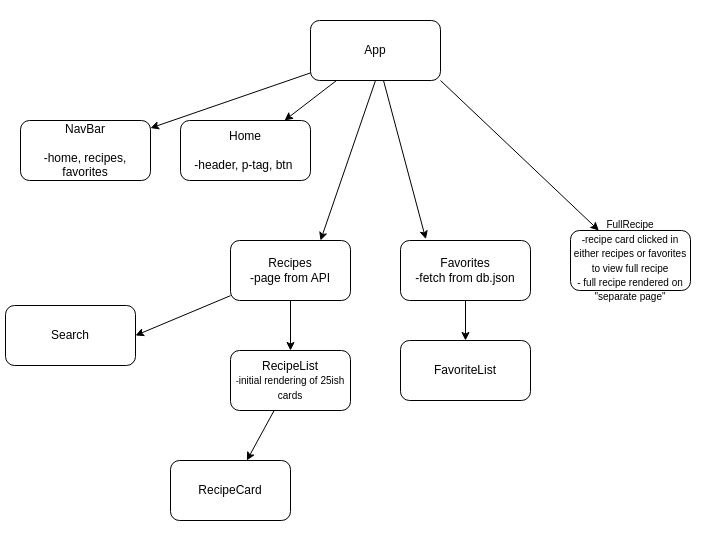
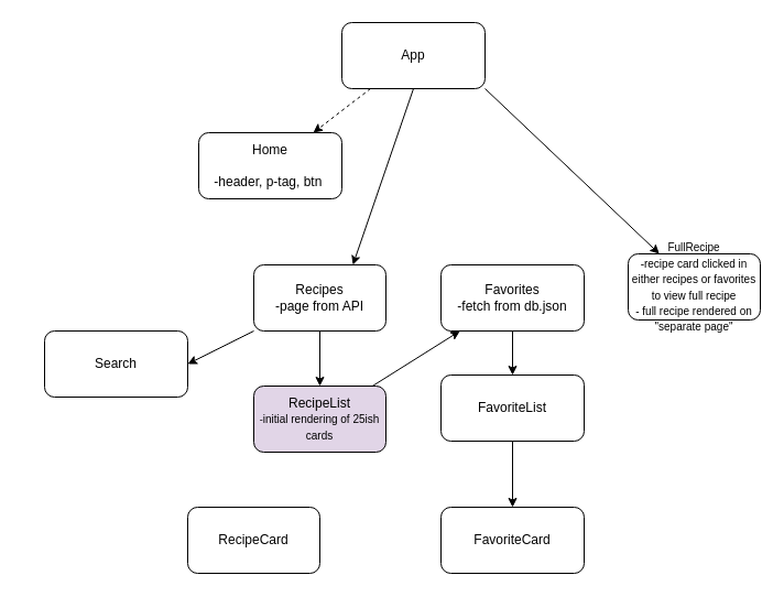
  <mxCell id="0" />
  <mxCell id="1" parent="0" />
- <mxCell id="2" value="" style="edgeStyle=none;html=1;" parent="1" source="6" target="7" edge="1"><mxGeometry relative="1" as="geometry" /></mxCell>
- <mxCell id="3" value="" style="edgeStyle=none;html=1;" parent="1" source="6" target="8" edge="1"><mxGeometry relative="1" as="geometry" /></mxCell>
- <mxCell id="4" style="edgeStyle=none;html=1;entryX=0.195;entryY=-0.022;entryDx=0;entryDy=0;entryPerimeter=0;" parent="1" source="6" target="13" edge="1"><mxGeometry relative="1" as="geometry"><mxPoint x="400" y="120" as="targetPoint" /></mxGeometry></mxCell>
+ <mxCell id="3" value="" style="edgeStyle=none;html=1;dashed=1;" parent="1" source="6" target="8" edge="1"><mxGeometry relative="1" as="geometry" /></mxCell>
  <mxCell id="5" style="edgeStyle=none;html=1;exitX=1;exitY=1;exitDx=0;exitDy=0;" edge="1" parent="1" source="6" target="22"><mxGeometry relative="1" as="geometry" /></mxCell>
  <mxCell id="6" value="App" style="rounded=1;whiteSpace=wrap;html=1;" parent="1" vertex="1"><mxGeometry x="310" y="20" width="130" height="60" as="geometry" /></mxCell>
- <mxCell id="7" value="NavBar&lt;br&gt;&lt;br&gt;-home, recipes, favorites" style="rounded=1;whiteSpace=wrap;html=1;" parent="1" vertex="1"><mxGeometry x="20" y="120" width="130" height="60" as="geometry" /></mxCell>
  <mxCell id="8" value="Home&lt;br&gt;&lt;br&gt;-header, p-tag, btn&amp;nbsp;" style="rounded=1;whiteSpace=wrap;html=1;" parent="1" vertex="1"><mxGeometry x="180" y="120" width="130" height="60" as="geometry" /></mxCell>
  <mxCell id="9" value="" style="edgeStyle=none;html=1;" parent="1" source="11" target="15" edge="1"><mxGeometry relative="1" as="geometry" /></mxCell>
  <mxCell id="10" style="edgeStyle=none;html=1;entryX=1;entryY=0.5;entryDx=0;entryDy=0;" edge="1" parent="1" source="11" target="17"><mxGeometry relative="1" as="geometry" /></mxCell>
  <mxCell id="11" value="Recipes&lt;br&gt;-page from API" style="rounded=1;whiteSpace=wrap;html=1;" parent="1" vertex="1"><mxGeometry x="230" y="240" width="120" height="60" as="geometry" /></mxCell>
  <mxCell id="12" value="" style="edgeStyle=none;html=1;" parent="1" source="13" target="20" edge="1"><mxGeometry relative="1" as="geometry" /></mxCell>
  <mxCell id="13" value="Favorites&lt;br&gt;-fetch from db.json" style="rounded=1;whiteSpace=wrap;html=1;" parent="1" vertex="1"><mxGeometry x="400" y="240" width="130" height="60" as="geometry" /></mxCell>
- <mxCell id="14" value="" style="edgeStyle=none;html=1;" parent="1" source="15" target="16" edge="1"><mxGeometry relative="1" as="geometry" /></mxCell>
- <mxCell id="15" value="RecipeList&lt;br&gt;&lt;font style=&quot;font-size: 9px&quot;&gt;-&lt;/font&gt;&lt;font size=&quot;1&quot;&gt;initial rendering of 25ish cards&lt;/font&gt;" style="rounded=1;whiteSpace=wrap;html=1;" parent="1" vertex="1"><mxGeometry x="230" y="350" width="120" height="60" as="geometry" /></mxCell>
+ <mxCell id="14" value="" style="edgeStyle=none;html=1;" parent="1" source="15" target="13" edge="1"><mxGeometry relative="1" as="geometry" /></mxCell>
+ <mxCell id="15" value="RecipeList&lt;br&gt;&lt;font style=&quot;font-size: 9px&quot;&gt;-&lt;/font&gt;&lt;font size=&quot;1&quot;&gt;initial rendering of 25ish cards&lt;/font&gt;" style="rounded=1;whiteSpace=wrap;html=1;fillColor=#e1d5e7;" parent="1" vertex="1"><mxGeometry x="230" y="350" width="120" height="60" as="geometry" /></mxCell>
  <mxCell id="16" value="RecipeCard" style="rounded=1;whiteSpace=wrap;html=1;" parent="1" vertex="1"><mxGeometry x="170" y="460" width="120" height="60" as="geometry" /></mxCell>
- <mxCell id="17" value="Search" style="rounded=1;whiteSpace=wrap;html=1;" parent="1" vertex="1"><mxGeometry x="5" y="305" width="130" height="60" as="geometry" /></mxCell>
+ <mxCell id="17" value="Search" style="rounded=1;whiteSpace=wrap;html=1;" parent="1" vertex="1"><mxGeometry x="40" y="300" width="130" height="60" as="geometry" /></mxCell>
  <mxCell id="18" style="edgeStyle=none;html=1;exitX=0.5;exitY=1;exitDx=0;exitDy=0;entryX=0.75;entryY=0;entryDx=0;entryDy=0;" parent="1" source="6" target="11" edge="1"><mxGeometry relative="1" as="geometry"><mxPoint x="280" y="220" as="targetPoint" /><mxPoint x="400" y="180" as="sourcePoint" /></mxGeometry></mxCell>
+ <mxCell id="19" value="" style="edgeStyle=none;html=1;" parent="1" source="20" target="21" edge="1"><mxGeometry relative="1" as="geometry" /></mxCell>
  <mxCell id="20" value="FavoriteList" style="rounded=1;whiteSpace=wrap;html=1;" parent="1" vertex="1"><mxGeometry x="400" y="340" width="130" height="60" as="geometry" /></mxCell>
+ <mxCell id="21" value="FavoriteCard" style="rounded=1;whiteSpace=wrap;html=1;" parent="1" vertex="1"><mxGeometry x="400" y="460" width="130" height="60" as="geometry" /></mxCell>
  <mxCell id="22" value="&lt;font style=&quot;font-size: 10px&quot;&gt;FullRecipe&lt;br&gt;&lt;font style=&quot;font-size: 10px&quot;&gt;-recipe card clicked in either recipes or favorites to view full recipe&lt;br&gt;- full recipe rendered on &quot;separate page&quot;&lt;/font&gt;&lt;/font&gt;" style="rounded=1;whiteSpace=wrap;html=1;" parent="1" vertex="1"><mxGeometry x="570" y="230" width="120" height="60" as="geometry" /></mxCell>
